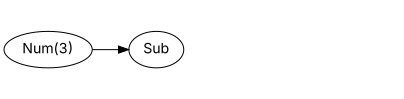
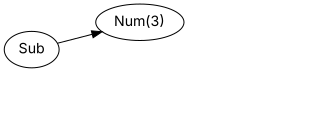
  digraph {
    rankdir=LR
    fontname=Inter
    node [fontname=Inter style=invis]
    edge [fontname=Inter style=invis]
    n1 [label="Num(3)" style=""]
    n2 [label="Num(2)"]
    n3 [label="Num(1)"]
    n4 [label=Sub style=""]
    n5 [label=Add]
-   n1 -> n4 [style=""]
+   n4 -> n1 [style=""]
    n4 -> n5
    n5 -> n2
    n5 -> n3
  }
